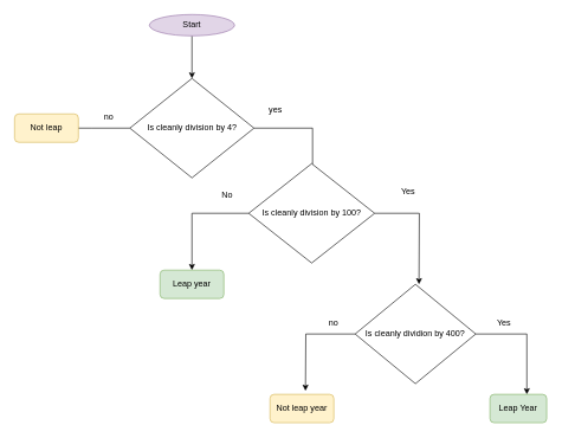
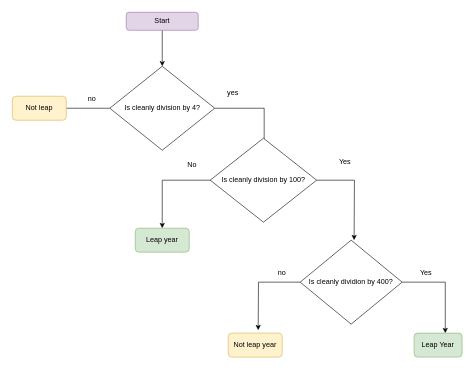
  <mxCell id="0" />
  <mxCell id="1" parent="0" />
  <mxCell id="2" value="" style="edgeStyle=orthogonalEdgeStyle;rounded=0;orthogonalLoop=1;jettySize=auto;html=1;" edge="1" parent="1" source="3" target="6"><mxGeometry relative="1" as="geometry" /></mxCell>
- <mxCell id="3" value="Start" style="ellipse;whiteSpace=wrap;html=1;fillColor=#e1d5e7;strokeColor=#9673a6;" vertex="1" parent="1"><mxGeometry x="210" y="20" width="120" height="30" as="geometry" /></mxCell>
+ <mxCell id="3" value="Start" style="rounded=1;whiteSpace=wrap;html=1;fillColor=#e1d5e7;strokeColor=#9673a6;" vertex="1" parent="1"><mxGeometry x="210" y="20" width="120" height="30" as="geometry" /></mxCell>
  <mxCell id="4" value="" style="edgeStyle=orthogonalEdgeStyle;rounded=0;orthogonalLoop=1;jettySize=auto;html=1;" edge="1" parent="1" source="6"><mxGeometry relative="1" as="geometry"><mxPoint x="72.5" y="180" as="targetPoint" /></mxGeometry></mxCell>
  <mxCell id="5" style="edgeStyle=orthogonalEdgeStyle;rounded=0;orthogonalLoop=1;jettySize=auto;html=1;exitX=1;exitY=0.5;exitDx=0;exitDy=0;endArrow=none;" edge="1" parent="1" source="6" target="9"><mxGeometry relative="1" as="geometry"><mxPoint x="490" y="240" as="targetPoint" /><Array as="points"><mxPoint x="440" y="180" /></Array></mxGeometry></mxCell>
  <mxCell id="6" value="Is cleanly division by 4?" style="rhombus;whiteSpace=wrap;html=1;" vertex="1" parent="1"><mxGeometry x="182.5" y="110" width="175" height="140" as="geometry" /></mxCell>
  <mxCell id="7" style="edgeStyle=orthogonalEdgeStyle;rounded=0;orthogonalLoop=1;jettySize=auto;html=1;" edge="1" parent="1" source="9" target="16"><mxGeometry relative="1" as="geometry" /></mxCell>
  <mxCell id="8" style="edgeStyle=orthogonalEdgeStyle;rounded=0;orthogonalLoop=1;jettySize=auto;html=1;" edge="1" parent="1" source="9"><mxGeometry relative="1" as="geometry"><mxPoint x="590" y="400" as="targetPoint" /></mxGeometry></mxCell>
  <mxCell id="9" value="Is cleanly division by 100?" style="rhombus;whiteSpace=wrap;html=1;" vertex="1" parent="1"><mxGeometry x="350" y="230" width="177.5" height="140" as="geometry" /></mxCell>
  <mxCell id="10" style="edgeStyle=orthogonalEdgeStyle;rounded=0;orthogonalLoop=1;jettySize=auto;html=1;" edge="1" parent="1" source="12"><mxGeometry relative="1" as="geometry"><mxPoint x="430" y="550" as="targetPoint" /></mxGeometry></mxCell>
  <mxCell id="11" style="edgeStyle=orthogonalEdgeStyle;rounded=0;orthogonalLoop=1;jettySize=auto;html=1;exitX=1;exitY=0.5;exitDx=0;exitDy=0;entryX=0.65;entryY=0;entryDx=0;entryDy=0;entryPerimeter=0;" edge="1" parent="1" source="12" target="13"><mxGeometry relative="1" as="geometry" /></mxCell>
  <mxCell id="12" value="Is cleanly dividion by 400?" style="rhombus;whiteSpace=wrap;html=1;" vertex="1" parent="1"><mxGeometry x="500" y="400" width="170" height="140" as="geometry" /></mxCell>
  <mxCell id="13" value="Leap Year" style="rounded=1;whiteSpace=wrap;html=1;fillColor=#d5e8d4;strokeColor=#82b366;" vertex="1" parent="1"><mxGeometry x="690" y="555" width="80" height="40" as="geometry" /></mxCell>
  <mxCell id="14" value="Not leap" style="rounded=1;whiteSpace=wrap;html=1;fillColor=#fff2cc;strokeColor=#d6b656;" vertex="1" parent="1"><mxGeometry x="20" y="160" width="90" height="40" as="geometry" /></mxCell>
  <mxCell id="15" value="Not leap year" style="rounded=1;whiteSpace=wrap;html=1;fillColor=#fff2cc;strokeColor=#d6b656;" vertex="1" parent="1"><mxGeometry x="380" y="555" width="90" height="40" as="geometry" /></mxCell>
  <mxCell id="16" value="Leap year" style="rounded=1;whiteSpace=wrap;html=1;fillColor=#d5e8d4;strokeColor=#82b366;" vertex="1" parent="1"><mxGeometry x="225" y="380" width="90" height="40" as="geometry" /></mxCell>
  <mxCell id="17" value="yes" style="text;html=1;strokeColor=none;fillColor=none;align=center;verticalAlign=middle;whiteSpace=wrap;rounded=0;" vertex="1" parent="1"><mxGeometry x="357.5" y="140" width="60" height="30" as="geometry" /></mxCell>
  <mxCell id="18" value="no" style="text;html=1;strokeColor=none;fillColor=none;align=center;verticalAlign=middle;whiteSpace=wrap;rounded=0;" vertex="1" parent="1"><mxGeometry x="123" y="150" width="60" height="30" as="geometry" /></mxCell>
  <mxCell id="19" value="Yes" style="text;html=1;strokeColor=none;fillColor=none;align=center;verticalAlign=middle;whiteSpace=wrap;rounded=0;" vertex="1" parent="1"><mxGeometry x="550" y="260" width="50" height="20" as="geometry" /></mxCell>
  <mxCell id="20" value="No" style="text;html=1;strokeColor=none;fillColor=none;align=center;verticalAlign=middle;whiteSpace=wrap;rounded=0;" vertex="1" parent="1"><mxGeometry x="290" y="260" width="60" height="30" as="geometry" /></mxCell>
  <mxCell id="21" value="no" style="text;html=1;strokeColor=none;fillColor=none;align=center;verticalAlign=middle;whiteSpace=wrap;rounded=0;" vertex="1" parent="1"><mxGeometry x="440" y="440" width="60" height="30" as="geometry" /></mxCell>
  <mxCell id="22" value="Yes" style="text;html=1;strokeColor=none;fillColor=none;align=center;verticalAlign=middle;whiteSpace=wrap;rounded=0;" vertex="1" parent="1"><mxGeometry x="680" y="440" width="60" height="30" as="geometry" /></mxCell>
